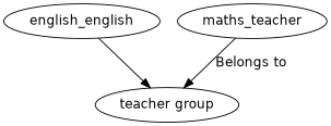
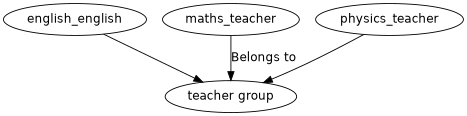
  digraph {
    fontname="DejaVu Sans"
    node [fontname="DejaVu Sans"]
    edge [fontname="DejaVu Sans"]
    n1 [label=english_english]
    "teacher group"
    maths_teacher
+   physics_teacher
    n1 -> "teacher group"
    maths_teacher -> "teacher group" [label="Belongs to "]
+   physics_teacher -> "teacher group"
  }
